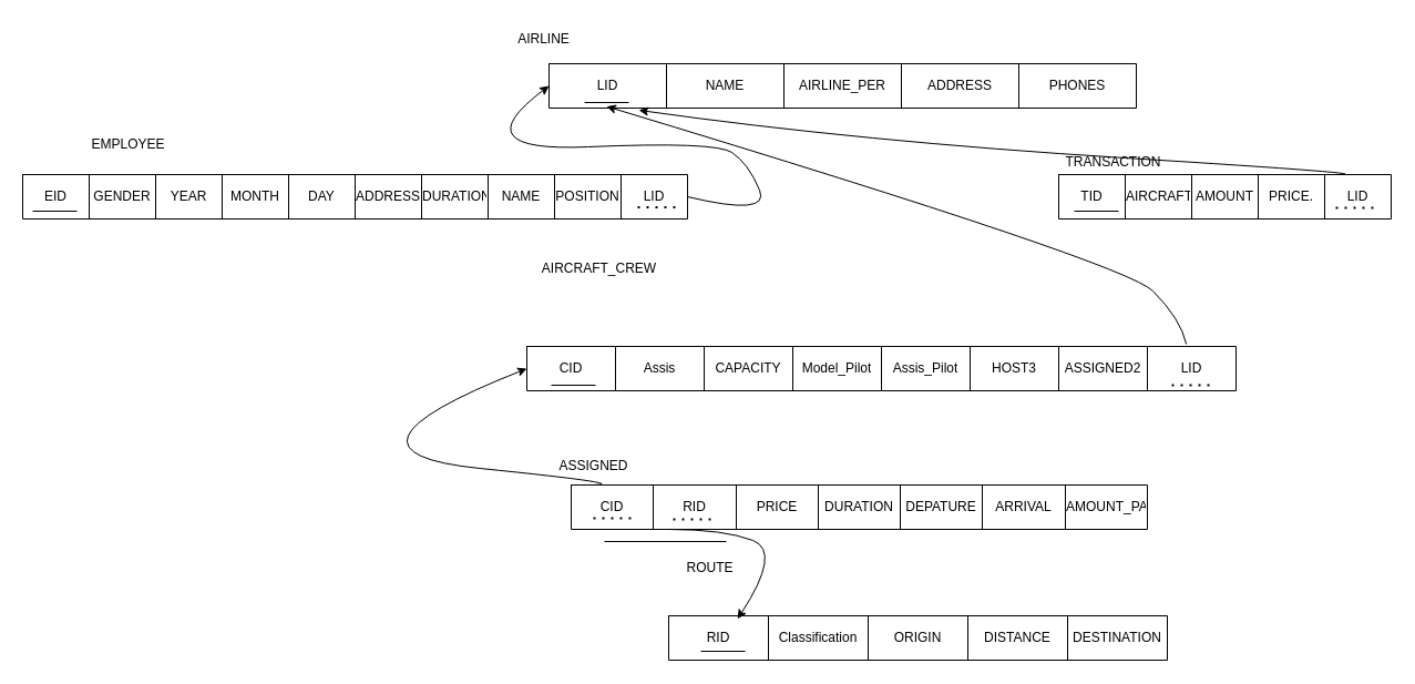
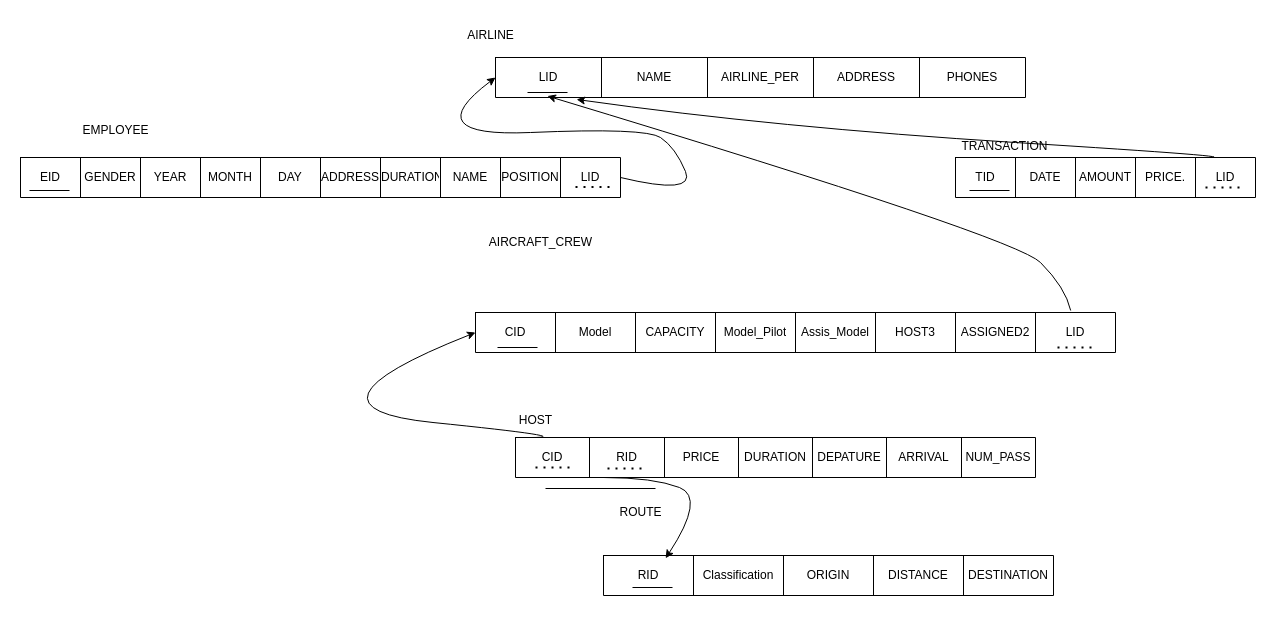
  <mxCell id="0" />
  <mxCell id="1" parent="0" />
  <mxCell id="2" value="" style="shape=table;startSize=0;container=1;collapsible=0;childLayout=tableLayout;" vertex="1" parent="1"><mxGeometry x="475" y="312" width="640" height="40" as="geometry" /></mxCell>
  <mxCell id="3" value="" style="shape=tableRow;horizontal=0;startSize=0;swimlaneHead=0;swimlaneBody=0;strokeColor=inherit;top=0;left=0;bottom=0;right=0;collapsible=0;dropTarget=0;fillColor=none;points=[[0,0.5],[1,0.5]];portConstraint=eastwest;" vertex="1" parent="2"><mxGeometry width="640" height="40" as="geometry" /></mxCell>
  <mxCell id="4" value="CID" style="shape=partialRectangle;html=1;whiteSpace=wrap;connectable=0;strokeColor=inherit;overflow=hidden;fillColor=none;top=0;left=0;bottom=0;right=0;pointerEvents=1;" vertex="1" parent="3"><mxGeometry width="80" height="40" as="geometry"><mxRectangle width="80" height="40" as="alternateBounds" /></mxGeometry></mxCell>
- <mxCell id="5" value="Assis" style="shape=partialRectangle;html=1;whiteSpace=wrap;connectable=0;strokeColor=inherit;overflow=hidden;fillColor=none;top=0;left=0;bottom=0;right=0;pointerEvents=1;" vertex="1" parent="3"><mxGeometry x="80" width="80" height="40" as="geometry"><mxRectangle width="80" height="40" as="alternateBounds" /></mxGeometry></mxCell>
+ <mxCell id="5" value="Model" style="shape=partialRectangle;html=1;whiteSpace=wrap;connectable=0;strokeColor=inherit;overflow=hidden;fillColor=none;top=0;left=0;bottom=0;right=0;pointerEvents=1;" vertex="1" parent="3"><mxGeometry x="80" width="80" height="40" as="geometry"><mxRectangle width="80" height="40" as="alternateBounds" /></mxGeometry></mxCell>
  <mxCell id="6" value="CAPACITY" style="shape=partialRectangle;html=1;whiteSpace=wrap;connectable=0;strokeColor=inherit;overflow=hidden;fillColor=none;top=0;left=0;bottom=0;right=0;pointerEvents=1;" vertex="1" parent="3"><mxGeometry x="160" width="80" height="40" as="geometry"><mxRectangle width="80" height="40" as="alternateBounds" /></mxGeometry></mxCell>
  <mxCell id="7" value="Model_Pilot" style="shape=partialRectangle;html=1;whiteSpace=wrap;connectable=0;strokeColor=inherit;overflow=hidden;fillColor=none;top=0;left=0;bottom=0;right=0;pointerEvents=1;" vertex="1" parent="3"><mxGeometry x="240" width="80" height="40" as="geometry"><mxRectangle width="80" height="40" as="alternateBounds" /></mxGeometry></mxCell>
- <mxCell id="8" value="Assis_Pilot" style="shape=partialRectangle;html=1;whiteSpace=wrap;connectable=0;strokeColor=inherit;overflow=hidden;fillColor=none;top=0;left=0;bottom=0;right=0;pointerEvents=1;" vertex="1" parent="3"><mxGeometry x="320" width="80" height="40" as="geometry"><mxRectangle width="80" height="40" as="alternateBounds" /></mxGeometry></mxCell>
+ <mxCell id="8" value="Assis_Model" style="shape=partialRectangle;html=1;whiteSpace=wrap;connectable=0;strokeColor=inherit;overflow=hidden;fillColor=none;top=0;left=0;bottom=0;right=0;pointerEvents=1;" vertex="1" parent="3"><mxGeometry x="320" width="80" height="40" as="geometry"><mxRectangle width="80" height="40" as="alternateBounds" /></mxGeometry></mxCell>
  <mxCell id="9" value="HOST3" style="shape=partialRectangle;html=1;whiteSpace=wrap;connectable=0;strokeColor=inherit;overflow=hidden;fillColor=none;top=0;left=0;bottom=0;right=0;pointerEvents=1;" vertex="1" parent="3"><mxGeometry x="400" width="80" height="40" as="geometry"><mxRectangle width="80" height="40" as="alternateBounds" /></mxGeometry></mxCell>
  <mxCell id="10" value="ASSIGNED2" style="shape=partialRectangle;html=1;whiteSpace=wrap;connectable=0;strokeColor=inherit;overflow=hidden;fillColor=none;top=0;left=0;bottom=0;right=0;pointerEvents=1;" vertex="1" parent="3"><mxGeometry x="480" width="80" height="40" as="geometry"><mxRectangle width="80" height="40" as="alternateBounds" /></mxGeometry></mxCell>
  <mxCell id="11" value="LID" style="shape=partialRectangle;html=1;whiteSpace=wrap;connectable=0;strokeColor=inherit;overflow=hidden;fillColor=none;top=0;left=0;bottom=0;right=0;pointerEvents=1;" vertex="1" parent="3"><mxGeometry x="560" width="80" height="40" as="geometry"><mxRectangle width="80" height="40" as="alternateBounds" /></mxGeometry></mxCell>
  <mxCell id="12" value="AIRCRAFT_CREW" style="text;html=1;align=center;verticalAlign=middle;resizable=0;points=[];autosize=1;strokeColor=none;fillColor=none;" vertex="1" parent="1"><mxGeometry x="475" y="227" width="130" height="30" as="geometry" /></mxCell>
  <mxCell id="13" value="" style="endArrow=none;html=1;rounded=0;" edge="1" parent="1"><mxGeometry width="50" height="50" relative="1" as="geometry"><mxPoint x="497" y="347" as="sourcePoint" /><mxPoint x="537" y="347" as="targetPoint" /></mxGeometry></mxCell>
  <mxCell id="14" value="" style="shape=table;startSize=0;container=1;collapsible=0;childLayout=tableLayout;" vertex="1" parent="1"><mxGeometry x="495" y="57" width="530" height="40" as="geometry" /></mxCell>
  <mxCell id="15" value="" style="shape=tableRow;horizontal=0;startSize=0;swimlaneHead=0;swimlaneBody=0;strokeColor=inherit;top=0;left=0;bottom=0;right=0;collapsible=0;dropTarget=0;fillColor=none;points=[[0,0.5],[1,0.5]];portConstraint=eastwest;" vertex="1" parent="14"><mxGeometry width="530" height="40" as="geometry" /></mxCell>
  <mxCell id="16" value="LID" style="shape=partialRectangle;html=1;whiteSpace=wrap;connectable=0;strokeColor=inherit;overflow=hidden;fillColor=none;top=0;left=0;bottom=0;right=0;pointerEvents=1;" vertex="1" parent="15"><mxGeometry width="106" height="40" as="geometry"><mxRectangle width="106" height="40" as="alternateBounds" /></mxGeometry></mxCell>
  <mxCell id="17" value="NAME" style="shape=partialRectangle;html=1;whiteSpace=wrap;connectable=0;strokeColor=inherit;overflow=hidden;fillColor=none;top=0;left=0;bottom=0;right=0;pointerEvents=1;" vertex="1" parent="15"><mxGeometry x="106" width="106" height="40" as="geometry"><mxRectangle width="106" height="40" as="alternateBounds" /></mxGeometry></mxCell>
  <mxCell id="18" value="AIRLINE_PER" style="shape=partialRectangle;html=1;whiteSpace=wrap;connectable=0;strokeColor=inherit;overflow=hidden;fillColor=none;top=0;left=0;bottom=0;right=0;pointerEvents=1;" vertex="1" parent="15"><mxGeometry x="212" width="106" height="40" as="geometry"><mxRectangle width="106" height="40" as="alternateBounds" /></mxGeometry></mxCell>
  <mxCell id="19" value="ADDRESS" style="shape=partialRectangle;html=1;whiteSpace=wrap;connectable=0;strokeColor=inherit;overflow=hidden;fillColor=none;top=0;left=0;bottom=0;right=0;pointerEvents=1;" vertex="1" parent="15"><mxGeometry x="318" width="106" height="40" as="geometry"><mxRectangle width="106" height="40" as="alternateBounds" /></mxGeometry></mxCell>
  <mxCell id="20" value="PHONES" style="shape=partialRectangle;html=1;whiteSpace=wrap;connectable=0;strokeColor=inherit;overflow=hidden;fillColor=none;top=0;left=0;bottom=0;right=0;pointerEvents=1;" vertex="1" parent="15"><mxGeometry x="424" width="106" height="40" as="geometry"><mxRectangle width="106" height="40" as="alternateBounds" /></mxGeometry></mxCell>
  <mxCell id="21" value="AIRLINE" style="text;html=1;align=center;verticalAlign=middle;resizable=0;points=[];autosize=1;strokeColor=none;fillColor=none;" vertex="1" parent="1"><mxGeometry x="455" y="20" width="70" height="30" as="geometry" /></mxCell>
  <mxCell id="22" value="" style="endArrow=none;html=1;rounded=0;" edge="1" parent="1"><mxGeometry width="50" height="50" relative="1" as="geometry"><mxPoint x="527" y="92" as="sourcePoint" /><mxPoint x="567" y="92" as="targetPoint" /></mxGeometry></mxCell>
  <mxCell id="23" value="" style="shape=table;startSize=0;container=1;collapsible=0;childLayout=tableLayout;" vertex="1" parent="1"><mxGeometry x="603" y="555" width="450" height="40" as="geometry" /></mxCell>
  <mxCell id="24" value="" style="shape=tableRow;horizontal=0;startSize=0;swimlaneHead=0;swimlaneBody=0;strokeColor=inherit;top=0;left=0;bottom=0;right=0;collapsible=0;dropTarget=0;fillColor=none;points=[[0,0.5],[1,0.5]];portConstraint=eastwest;" vertex="1" parent="23"><mxGeometry width="450" height="40" as="geometry" /></mxCell>
  <mxCell id="25" value="RID" style="shape=partialRectangle;html=1;whiteSpace=wrap;connectable=0;strokeColor=inherit;overflow=hidden;fillColor=none;top=0;left=0;bottom=0;right=0;pointerEvents=1;" vertex="1" parent="24"><mxGeometry width="90" height="40" as="geometry"><mxRectangle width="90" height="40" as="alternateBounds" /></mxGeometry></mxCell>
  <mxCell id="26" value="Classification" style="shape=partialRectangle;html=1;whiteSpace=wrap;connectable=0;strokeColor=inherit;overflow=hidden;fillColor=none;top=0;left=0;bottom=0;right=0;pointerEvents=1;" vertex="1" parent="24"><mxGeometry x="90" width="90" height="40" as="geometry"><mxRectangle width="90" height="40" as="alternateBounds" /></mxGeometry></mxCell>
  <mxCell id="27" value="ORIGIN" style="shape=partialRectangle;html=1;whiteSpace=wrap;connectable=0;strokeColor=inherit;overflow=hidden;fillColor=none;top=0;left=0;bottom=0;right=0;pointerEvents=1;" vertex="1" parent="24"><mxGeometry x="180" width="90" height="40" as="geometry"><mxRectangle width="90" height="40" as="alternateBounds" /></mxGeometry></mxCell>
  <mxCell id="28" value="DISTANCE" style="shape=partialRectangle;html=1;whiteSpace=wrap;connectable=0;strokeColor=inherit;overflow=hidden;fillColor=none;top=0;left=0;bottom=0;right=0;pointerEvents=1;" vertex="1" parent="24"><mxGeometry x="270" width="90" height="40" as="geometry"><mxRectangle width="90" height="40" as="alternateBounds" /></mxGeometry></mxCell>
  <mxCell id="29" value="DESTINATION" style="shape=partialRectangle;html=1;whiteSpace=wrap;connectable=0;strokeColor=inherit;overflow=hidden;fillColor=none;top=0;left=0;bottom=0;right=0;pointerEvents=1;" vertex="1" parent="24"><mxGeometry x="360" width="90" height="40" as="geometry"><mxRectangle width="90" height="40" as="alternateBounds" /></mxGeometry></mxCell>
  <mxCell id="30" value="ROUTE" style="text;html=1;align=center;verticalAlign=middle;resizable=0;points=[];autosize=1;strokeColor=none;fillColor=none;" vertex="1" parent="1"><mxGeometry x="605" y="497" width="70" height="30" as="geometry" /></mxCell>
  <mxCell id="31" value="" style="shape=table;startSize=0;container=1;collapsible=0;childLayout=tableLayout;" vertex="1" parent="1"><mxGeometry x="20" y="157" width="600" height="40" as="geometry" /></mxCell>
  <mxCell id="32" value="" style="shape=tableRow;horizontal=0;startSize=0;swimlaneHead=0;swimlaneBody=0;strokeColor=inherit;top=0;left=0;bottom=0;right=0;collapsible=0;dropTarget=0;fillColor=none;points=[[0,0.5],[1,0.5]];portConstraint=eastwest;" vertex="1" parent="31"><mxGeometry width="600" height="40" as="geometry" /></mxCell>
  <mxCell id="33" value="EID" style="shape=partialRectangle;html=1;whiteSpace=wrap;connectable=0;strokeColor=inherit;overflow=hidden;fillColor=none;top=0;left=0;bottom=0;right=0;pointerEvents=1;" vertex="1" parent="32"><mxGeometry width="60" height="40" as="geometry"><mxRectangle width="60" height="40" as="alternateBounds" /></mxGeometry></mxCell>
  <mxCell id="34" value="GENDER" style="shape=partialRectangle;html=1;whiteSpace=wrap;connectable=0;strokeColor=inherit;overflow=hidden;fillColor=none;top=0;left=0;bottom=0;right=0;pointerEvents=1;" vertex="1" parent="32"><mxGeometry x="60" width="60" height="40" as="geometry"><mxRectangle width="60" height="40" as="alternateBounds" /></mxGeometry></mxCell>
  <mxCell id="35" value="YEAR" style="shape=partialRectangle;html=1;whiteSpace=wrap;connectable=0;strokeColor=inherit;overflow=hidden;fillColor=none;top=0;left=0;bottom=0;right=0;pointerEvents=1;" vertex="1" parent="32"><mxGeometry x="120" width="60" height="40" as="geometry"><mxRectangle width="60" height="40" as="alternateBounds" /></mxGeometry></mxCell>
  <mxCell id="36" value="MONTH" style="shape=partialRectangle;html=1;whiteSpace=wrap;connectable=0;strokeColor=inherit;overflow=hidden;fillColor=none;top=0;left=0;bottom=0;right=0;pointerEvents=1;" vertex="1" parent="32"><mxGeometry x="180" width="60" height="40" as="geometry"><mxRectangle width="60" height="40" as="alternateBounds" /></mxGeometry></mxCell>
  <mxCell id="37" value="DAY" style="shape=partialRectangle;html=1;whiteSpace=wrap;connectable=0;strokeColor=inherit;overflow=hidden;fillColor=none;top=0;left=0;bottom=0;right=0;pointerEvents=1;" vertex="1" parent="32"><mxGeometry x="240" width="60" height="40" as="geometry"><mxRectangle width="60" height="40" as="alternateBounds" /></mxGeometry></mxCell>
  <mxCell id="38" value="ADDRESS" style="shape=partialRectangle;html=1;whiteSpace=wrap;connectable=0;strokeColor=inherit;overflow=hidden;fillColor=none;top=0;left=0;bottom=0;right=0;pointerEvents=1;" vertex="1" parent="32"><mxGeometry x="300" width="60" height="40" as="geometry"><mxRectangle width="60" height="40" as="alternateBounds" /></mxGeometry></mxCell>
  <mxCell id="39" value="DURATION." style="shape=partialRectangle;html=1;whiteSpace=wrap;connectable=0;strokeColor=inherit;overflow=hidden;fillColor=none;top=0;left=0;bottom=0;right=0;pointerEvents=1;" vertex="1" parent="32"><mxGeometry x="360" width="60" height="40" as="geometry"><mxRectangle width="60" height="40" as="alternateBounds" /></mxGeometry></mxCell>
  <mxCell id="40" value="NAME" style="shape=partialRectangle;html=1;whiteSpace=wrap;connectable=0;strokeColor=inherit;overflow=hidden;fillColor=none;top=0;left=0;bottom=0;right=0;pointerEvents=1;" vertex="1" parent="32"><mxGeometry x="420" width="60" height="40" as="geometry"><mxRectangle width="60" height="40" as="alternateBounds" /></mxGeometry></mxCell>
  <mxCell id="41" value="POSITION" style="shape=partialRectangle;html=1;whiteSpace=wrap;connectable=0;strokeColor=inherit;overflow=hidden;fillColor=none;top=0;left=0;bottom=0;right=0;pointerEvents=1;" vertex="1" parent="32"><mxGeometry x="480" width="60" height="40" as="geometry"><mxRectangle width="60" height="40" as="alternateBounds" /></mxGeometry></mxCell>
  <mxCell id="42" value="LID" style="shape=partialRectangle;html=1;whiteSpace=wrap;connectable=0;strokeColor=inherit;overflow=hidden;fillColor=none;top=0;left=0;bottom=0;right=0;pointerEvents=1;" vertex="1" parent="32"><mxGeometry x="540" width="60" height="40" as="geometry"><mxRectangle width="60" height="40" as="alternateBounds" /></mxGeometry></mxCell>
  <mxCell id="43" value="EMPLOYEE" style="text;html=1;align=center;verticalAlign=middle;resizable=0;points=[];autosize=1;strokeColor=none;fillColor=none;" vertex="1" parent="1"><mxGeometry x="70" y="115" width="90" height="30" as="geometry" /></mxCell>
  <mxCell id="44" value="" style="endArrow=none;html=1;rounded=0;" edge="1" parent="1"><mxGeometry width="50" height="50" relative="1" as="geometry"><mxPoint x="29" y="190" as="sourcePoint" /><mxPoint x="69" y="190" as="targetPoint" /></mxGeometry></mxCell>
  <mxCell id="45" value="" style="shape=table;startSize=0;container=1;collapsible=0;childLayout=tableLayout;" vertex="1" parent="1"><mxGeometry x="955" y="157" width="300" height="40" as="geometry" /></mxCell>
  <mxCell id="46" value="" style="shape=tableRow;horizontal=0;startSize=0;swimlaneHead=0;swimlaneBody=0;strokeColor=inherit;top=0;left=0;bottom=0;right=0;collapsible=0;dropTarget=0;fillColor=none;points=[[0,0.5],[1,0.5]];portConstraint=eastwest;" vertex="1" parent="45"><mxGeometry width="300" height="40" as="geometry" /></mxCell>
  <mxCell id="47" value="TID" style="shape=partialRectangle;html=1;whiteSpace=wrap;connectable=0;strokeColor=inherit;overflow=hidden;fillColor=none;top=0;left=0;bottom=0;right=0;pointerEvents=1;" vertex="1" parent="46"><mxGeometry width="60" height="40" as="geometry"><mxRectangle width="60" height="40" as="alternateBounds" /></mxGeometry></mxCell>
- <mxCell id="48" value="AIRCRAFT" style="shape=partialRectangle;html=1;whiteSpace=wrap;connectable=0;strokeColor=inherit;overflow=hidden;fillColor=none;top=0;left=0;bottom=0;right=0;pointerEvents=1;" vertex="1" parent="46"><mxGeometry x="60" width="60" height="40" as="geometry"><mxRectangle width="60" height="40" as="alternateBounds" /></mxGeometry></mxCell>
+ <mxCell id="48" value="DATE" style="shape=partialRectangle;html=1;whiteSpace=wrap;connectable=0;strokeColor=inherit;overflow=hidden;fillColor=none;top=0;left=0;bottom=0;right=0;pointerEvents=1;" vertex="1" parent="46"><mxGeometry x="60" width="60" height="40" as="geometry"><mxRectangle width="60" height="40" as="alternateBounds" /></mxGeometry></mxCell>
  <mxCell id="49" value="AMOUNT" style="shape=partialRectangle;html=1;whiteSpace=wrap;connectable=0;strokeColor=inherit;overflow=hidden;fillColor=none;top=0;left=0;bottom=0;right=0;pointerEvents=1;" vertex="1" parent="46"><mxGeometry x="120" width="60" height="40" as="geometry"><mxRectangle width="60" height="40" as="alternateBounds" /></mxGeometry></mxCell>
  <mxCell id="50" value="PRICE." style="shape=partialRectangle;html=1;whiteSpace=wrap;connectable=0;strokeColor=inherit;overflow=hidden;fillColor=none;top=0;left=0;bottom=0;right=0;pointerEvents=1;" vertex="1" parent="46"><mxGeometry x="180" width="60" height="40" as="geometry"><mxRectangle width="60" height="40" as="alternateBounds" /></mxGeometry></mxCell>
  <mxCell id="51" value="LID" style="shape=partialRectangle;html=1;whiteSpace=wrap;connectable=0;strokeColor=inherit;overflow=hidden;fillColor=none;top=0;left=0;bottom=0;right=0;pointerEvents=1;" vertex="1" parent="46"><mxGeometry x="240" width="60" height="40" as="geometry"><mxRectangle width="60" height="40" as="alternateBounds" /></mxGeometry></mxCell>
  <mxCell id="52" value="TRANSACTION" style="text;html=1;align=center;verticalAlign=middle;resizable=0;points=[];autosize=1;strokeColor=none;fillColor=none;" vertex="1" parent="1"><mxGeometry x="949" y="131" width="110" height="30" as="geometry" /></mxCell>
  <mxCell id="53" value="" style="endArrow=none;html=1;rounded=0;" edge="1" parent="1"><mxGeometry width="50" height="50" relative="1" as="geometry"><mxPoint x="969" y="190" as="sourcePoint" /><mxPoint x="1009" y="190" as="targetPoint" /></mxGeometry></mxCell>
  <mxCell id="54" value="" style="endArrow=none;dashed=1;html=1;dashPattern=1 3;strokeWidth=2;rounded=0;" edge="1" parent="1"><mxGeometry width="50" height="50" relative="1" as="geometry"><mxPoint x="575" y="186.5" as="sourcePoint" /><mxPoint x="615" y="186.5" as="targetPoint" /></mxGeometry></mxCell>
  <mxCell id="55" value="" style="curved=1;endArrow=classic;html=1;rounded=0;exitX=1;exitY=0.5;exitDx=0;exitDy=0;entryX=0;entryY=0.5;entryDx=0;entryDy=0;" edge="1" parent="1" source="32" target="15"><mxGeometry width="50" height="50" relative="1" as="geometry"><mxPoint x="645" y="195" as="sourcePoint" /><mxPoint x="415" y="87" as="targetPoint" /><Array as="points"><mxPoint x="695" y="195" /><mxPoint x="675" y="147" /><mxPoint x="645" y="127" /><mxPoint x="415" y="137" /></Array></mxGeometry></mxCell>
  <mxCell id="56" value="" style="curved=1;endArrow=classic;html=1;rounded=0;entryX=0.153;entryY=1.048;entryDx=0;entryDy=0;entryPerimeter=0;" edge="1" parent="1" target="15"><mxGeometry width="50" height="50" relative="1" as="geometry"><mxPoint x="1205" y="157" as="sourcePoint" /><mxPoint x="1255" y="107" as="targetPoint" /><Array as="points"><mxPoint x="1255" y="157" /><mxPoint x="775" y="127" /></Array></mxGeometry></mxCell>
  <mxCell id="57" value="" style="endArrow=none;dashed=1;html=1;dashPattern=1 3;strokeWidth=2;rounded=0;" edge="1" parent="1"><mxGeometry width="50" height="50" relative="1" as="geometry"><mxPoint x="1205" y="187" as="sourcePoint" /><mxPoint x="1245" y="187" as="targetPoint" /></mxGeometry></mxCell>
  <mxCell id="58" value="" style="curved=1;endArrow=classic;html=1;rounded=0;exitX=0.93;exitY=-0.05;exitDx=0;exitDy=0;exitPerimeter=0;entryX=0.098;entryY=0.964;entryDx=0;entryDy=0;entryPerimeter=0;" edge="1" parent="1" source="3" target="15"><mxGeometry width="50" height="50" relative="1" as="geometry"><mxPoint x="1015" y="287" as="sourcePoint" /><mxPoint x="1065" y="237" as="targetPoint" /><Array as="points"><mxPoint x="1065" y="287" /><mxPoint x="1015" y="237" /></Array></mxGeometry></mxCell>
  <mxCell id="59" value="" style="endArrow=none;dashed=1;html=1;dashPattern=1 3;strokeWidth=2;rounded=0;" edge="1" parent="1"><mxGeometry width="50" height="50" relative="1" as="geometry"><mxPoint x="1057" y="347" as="sourcePoint" /><mxPoint x="1097" y="347" as="targetPoint" /></mxGeometry></mxCell>
  <mxCell id="60" value="" style="endArrow=none;html=1;rounded=0;" edge="1" parent="1"><mxGeometry width="50" height="50" relative="1" as="geometry"><mxPoint x="632" y="587" as="sourcePoint" /><mxPoint x="672" y="587" as="targetPoint" /></mxGeometry></mxCell>
  <mxCell id="61" value="" style="shape=table;startSize=0;container=1;collapsible=0;childLayout=tableLayout;" vertex="1" parent="1"><mxGeometry x="515" y="437" width="520" height="40" as="geometry" /></mxCell>
  <mxCell id="62" value="" style="shape=tableRow;horizontal=0;startSize=0;swimlaneHead=0;swimlaneBody=0;strokeColor=inherit;top=0;left=0;bottom=0;right=0;collapsible=0;dropTarget=0;fillColor=none;points=[[0,0.5],[1,0.5]];portConstraint=eastwest;" vertex="1" parent="61"><mxGeometry width="520" height="40" as="geometry" /></mxCell>
  <mxCell id="63" value="CID" style="shape=partialRectangle;html=1;whiteSpace=wrap;connectable=0;strokeColor=inherit;overflow=hidden;fillColor=none;top=0;left=0;bottom=0;right=0;pointerEvents=1;" vertex="1" parent="62"><mxGeometry width="74" height="40" as="geometry"><mxRectangle width="74" height="40" as="alternateBounds" /></mxGeometry></mxCell>
  <mxCell id="64" value="RID" style="shape=partialRectangle;html=1;whiteSpace=wrap;connectable=0;strokeColor=inherit;overflow=hidden;fillColor=none;top=0;left=0;bottom=0;right=0;pointerEvents=1;" vertex="1" parent="62"><mxGeometry x="74" width="75" height="40" as="geometry"><mxRectangle width="75" height="40" as="alternateBounds" /></mxGeometry></mxCell>
  <mxCell id="65" value="PRICE" style="shape=partialRectangle;html=1;whiteSpace=wrap;connectable=0;strokeColor=inherit;overflow=hidden;fillColor=none;top=0;left=0;bottom=0;right=0;pointerEvents=1;" vertex="1" parent="62"><mxGeometry x="149" width="74" height="40" as="geometry"><mxRectangle width="74" height="40" as="alternateBounds" /></mxGeometry></mxCell>
  <mxCell id="66" value="DURATION" style="shape=partialRectangle;html=1;whiteSpace=wrap;connectable=0;strokeColor=inherit;overflow=hidden;fillColor=none;top=0;left=0;bottom=0;right=0;pointerEvents=1;" vertex="1" parent="62"><mxGeometry x="223" width="74" height="40" as="geometry"><mxRectangle width="74" height="40" as="alternateBounds" /></mxGeometry></mxCell>
  <mxCell id="67" value="DEPATURE" style="shape=partialRectangle;html=1;whiteSpace=wrap;connectable=0;strokeColor=inherit;overflow=hidden;fillColor=none;top=0;left=0;bottom=0;right=0;pointerEvents=1;" vertex="1" parent="62"><mxGeometry x="297" width="74" height="40" as="geometry"><mxRectangle width="74" height="40" as="alternateBounds" /></mxGeometry></mxCell>
  <mxCell id="68" value="ARRIVAL" style="shape=partialRectangle;html=1;whiteSpace=wrap;connectable=0;strokeColor=inherit;overflow=hidden;fillColor=none;top=0;left=0;bottom=0;right=0;pointerEvents=1;" vertex="1" parent="62"><mxGeometry x="371" width="75" height="40" as="geometry"><mxRectangle width="75" height="40" as="alternateBounds" /></mxGeometry></mxCell>
- <mxCell id="69" value="AMOUNT_PASS" style="shape=partialRectangle;html=1;whiteSpace=wrap;connectable=0;strokeColor=inherit;overflow=hidden;fillColor=none;top=0;left=0;bottom=0;right=0;pointerEvents=1;" vertex="1" parent="62"><mxGeometry x="446" width="74" height="40" as="geometry"><mxRectangle width="74" height="40" as="alternateBounds" /></mxGeometry></mxCell>
- <mxCell id="70" value="ASSIGNED" style="text;html=1;align=center;verticalAlign=middle;resizable=0;points=[];autosize=1;strokeColor=none;fillColor=none;" vertex="1" parent="1"><mxGeometry x="490" y="405" width="90" height="30" as="geometry" /></mxCell>
+ <mxCell id="69" value="NUM_PASS" style="shape=partialRectangle;html=1;whiteSpace=wrap;connectable=0;strokeColor=inherit;overflow=hidden;fillColor=none;top=0;left=0;bottom=0;right=0;pointerEvents=1;" vertex="1" parent="62"><mxGeometry x="446" width="74" height="40" as="geometry"><mxRectangle width="74" height="40" as="alternateBounds" /></mxGeometry></mxCell>
+ <mxCell id="70" value="HOST" style="text;html=1;align=center;verticalAlign=middle;resizable=0;points=[];autosize=1;strokeColor=none;fillColor=none;" vertex="1" parent="1"><mxGeometry x="490" y="405" width="90" height="30" as="geometry" /></mxCell>
  <mxCell id="71" value="" style="endArrow=none;dashed=1;html=1;dashPattern=1 3;strokeWidth=2;rounded=0;" edge="1" parent="1"><mxGeometry width="50" height="50" relative="1" as="geometry"><mxPoint x="535" y="467" as="sourcePoint" /><mxPoint x="569" y="467" as="targetPoint" /></mxGeometry></mxCell>
  <mxCell id="72" value="" style="endArrow=none;dashed=1;html=1;dashPattern=1 3;strokeWidth=2;rounded=0;" edge="1" parent="1"><mxGeometry width="50" height="50" relative="1" as="geometry"><mxPoint x="607" y="468" as="sourcePoint" /><mxPoint x="647" y="468" as="targetPoint" /></mxGeometry></mxCell>
  <mxCell id="73" value="" style="curved=1;endArrow=classic;html=1;rounded=0;entryX=0;entryY=0.5;entryDx=0;entryDy=0;" edge="1" parent="1" target="3"><mxGeometry width="50" height="50" relative="1" as="geometry"><mxPoint x="530" y="437" as="sourcePoint" /><mxPoint x="375" y="337" as="targetPoint" /><Array as="points"><mxPoint x="580" y="437" /><mxPoint x="285" y="407" /></Array></mxGeometry></mxCell>
  <mxCell id="74" value="" style="curved=1;endArrow=classic;html=1;rounded=0;entryX=0.138;entryY=0.07;entryDx=0;entryDy=0;entryPerimeter=0;" edge="1" parent="1" target="24"><mxGeometry width="50" height="50" relative="1" as="geometry"><mxPoint x="603" y="477" as="sourcePoint" /><mxPoint x="653" y="427" as="targetPoint" /><Array as="points"><mxPoint x="653" y="477" /><mxPoint x="705" y="497" /></Array></mxGeometry></mxCell>
  <mxCell id="75" value="" style="endArrow=none;html=1;rounded=0;" edge="1" parent="1"><mxGeometry width="50" height="50" relative="1" as="geometry"><mxPoint x="545" y="488" as="sourcePoint" /><mxPoint x="655" y="488" as="targetPoint" /></mxGeometry></mxCell>
